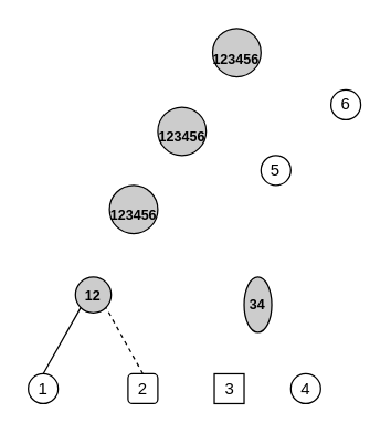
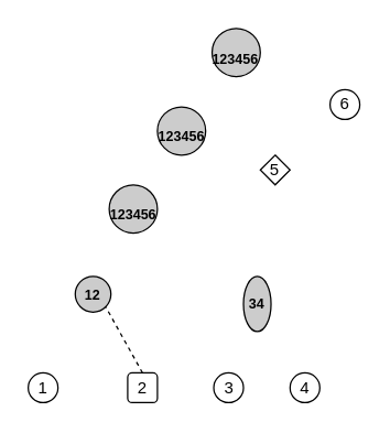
  <mxCell id="0" />
  <mxCell id="1" parent="0" />
  <mxCell id="2" value="&lt;b style=&quot;font-size: 10px;&quot;&gt;34&lt;br style=&quot;font-size: 10px;&quot;&gt;&lt;/b&gt;" style="ellipse;whiteSpace=wrap;html=1;aspect=fixed;fontSize=10;fillColor=#CCCCCC;" vertex="1" parent="1"><mxGeometry x="176.19" y="200.006" width="20" height="40" as="geometry" /></mxCell>
  <mxCell id="3" value="&lt;b&gt;&lt;font style=&quot;font-size: 10px;&quot;&gt;123456&lt;/font&gt;&lt;br&gt;&lt;/b&gt;" style="ellipse;whiteSpace=wrap;html=1;aspect=fixed;fontSize=20;fillColor=#CCCCCC;" vertex="1" parent="1"><mxGeometry x="153.411" y="20" width="35" height="35" as="geometry" /></mxCell>
  <mxCell id="4" value="1" style="ellipse;whiteSpace=wrap;html=1;aspect=fixed;fontSize=12;" vertex="1" parent="1"><mxGeometry x="20" y="270" width="21.581" height="21.581" as="geometry" /></mxCell>
- <mxCell id="5" value="3" style="whiteSpace=wrap;html=1;aspect=fixed;fontSize=12;rounded=0;" vertex="1" parent="1"><mxGeometry x="154.61" y="270" width="21.581" height="21.581" as="geometry" /></mxCell>
+ <mxCell id="5" value="3" style="ellipse;whiteSpace=wrap;html=1;aspect=fixed;fontSize=12;" vertex="1" parent="1"><mxGeometry x="154.61" y="270" width="21.581" height="21.581" as="geometry" /></mxCell>
  <mxCell id="6" value="4" style="ellipse;whiteSpace=wrap;html=1;aspect=fixed;fontSize=12;" vertex="1" parent="1"><mxGeometry x="210" y="270" width="21.581" height="21.581" as="geometry" /></mxCell>
- <mxCell id="7" value="5" style="ellipse;whiteSpace=wrap;html=1;aspect=fixed;fontSize=12;" vertex="1" parent="1"><mxGeometry x="188.414" y="111.96" width="21.581" height="21.581" as="geometry" /></mxCell>
+ <mxCell id="7" value="5" style="rhombus;whiteSpace=wrap;html=1;aspect=fixed;fontSize=12;" vertex="1" parent="1"><mxGeometry x="188.414" y="111.96" width="21.581" height="21.581" as="geometry" /></mxCell>
  <mxCell id="8" value="&lt;b style=&quot;font-size: 10px;&quot;&gt;12&lt;br style=&quot;font-size: 10px;&quot;&gt;&lt;/b&gt;" style="ellipse;whiteSpace=wrap;html=1;aspect=fixed;fontSize=10;fillColor=#CCCCCC;" vertex="1" parent="1"><mxGeometry x="54.103" y="200.002" width="25.897" height="25.897" as="geometry" /></mxCell>
  <mxCell id="9" value="2" style="whiteSpace=wrap;html=1;aspect=fixed;fontSize=12;rounded=1;" vertex="1" parent="1"><mxGeometry x="92.16" y="270" width="21.581" height="21.581" as="geometry" /></mxCell>
  <mxCell id="10" value="6" style="ellipse;whiteSpace=wrap;html=1;aspect=fixed;fontSize=12;" vertex="1" parent="1"><mxGeometry x="239.014" y="64.48" width="21.581" height="21.581" as="geometry" /></mxCell>
  <mxCell id="11" value="&lt;b&gt;&lt;font style=&quot;font-size: 10px;&quot;&gt;123456&lt;/font&gt;&lt;br&gt;&lt;/b&gt;" style="ellipse;whiteSpace=wrap;html=1;aspect=fixed;fontSize=20;fillColor=#CCCCCC;" vertex="1" parent="1"><mxGeometry x="113.741" y="76.96" width="35" height="35" as="geometry" /></mxCell>
  <mxCell id="12" value="&lt;b&gt;&lt;font style=&quot;font-size: 10px;&quot;&gt;123456&lt;/font&gt;&lt;br&gt;&lt;/b&gt;" style="ellipse;whiteSpace=wrap;html=1;aspect=fixed;fontSize=20;fillColor=#CCCCCC;" vertex="1" parent="1"><mxGeometry x="78.741" y="133.54" width="35" height="35" as="geometry" /></mxCell>
  <mxCell id="13" value="" style="endArrow=none;html=1;rounded=0;entryX=1;entryY=1;entryDx=0;entryDy=0;exitX=0.5;exitY=0;exitDx=0;exitDy=0;dashed=1;" edge="1" parent="1" source="9" target="8"><mxGeometry width="50" height="50" relative="1" as="geometry"><mxPoint x="270" y="180" as="sourcePoint" /><mxPoint x="320" y="130" as="targetPoint" /></mxGeometry></mxCell>
- <mxCell id="14" value="" style="endArrow=none;html=1;rounded=0;exitX=0;exitY=1;exitDx=0;exitDy=0;entryX=0.5;entryY=0;entryDx=0;entryDy=0;" edge="1" parent="1" source="8" target="4"><mxGeometry width="50" height="50" relative="1" as="geometry"><mxPoint x="200" y="210" as="sourcePoint" /><mxPoint x="250" y="160" as="targetPoint" /></mxGeometry></mxCell>
